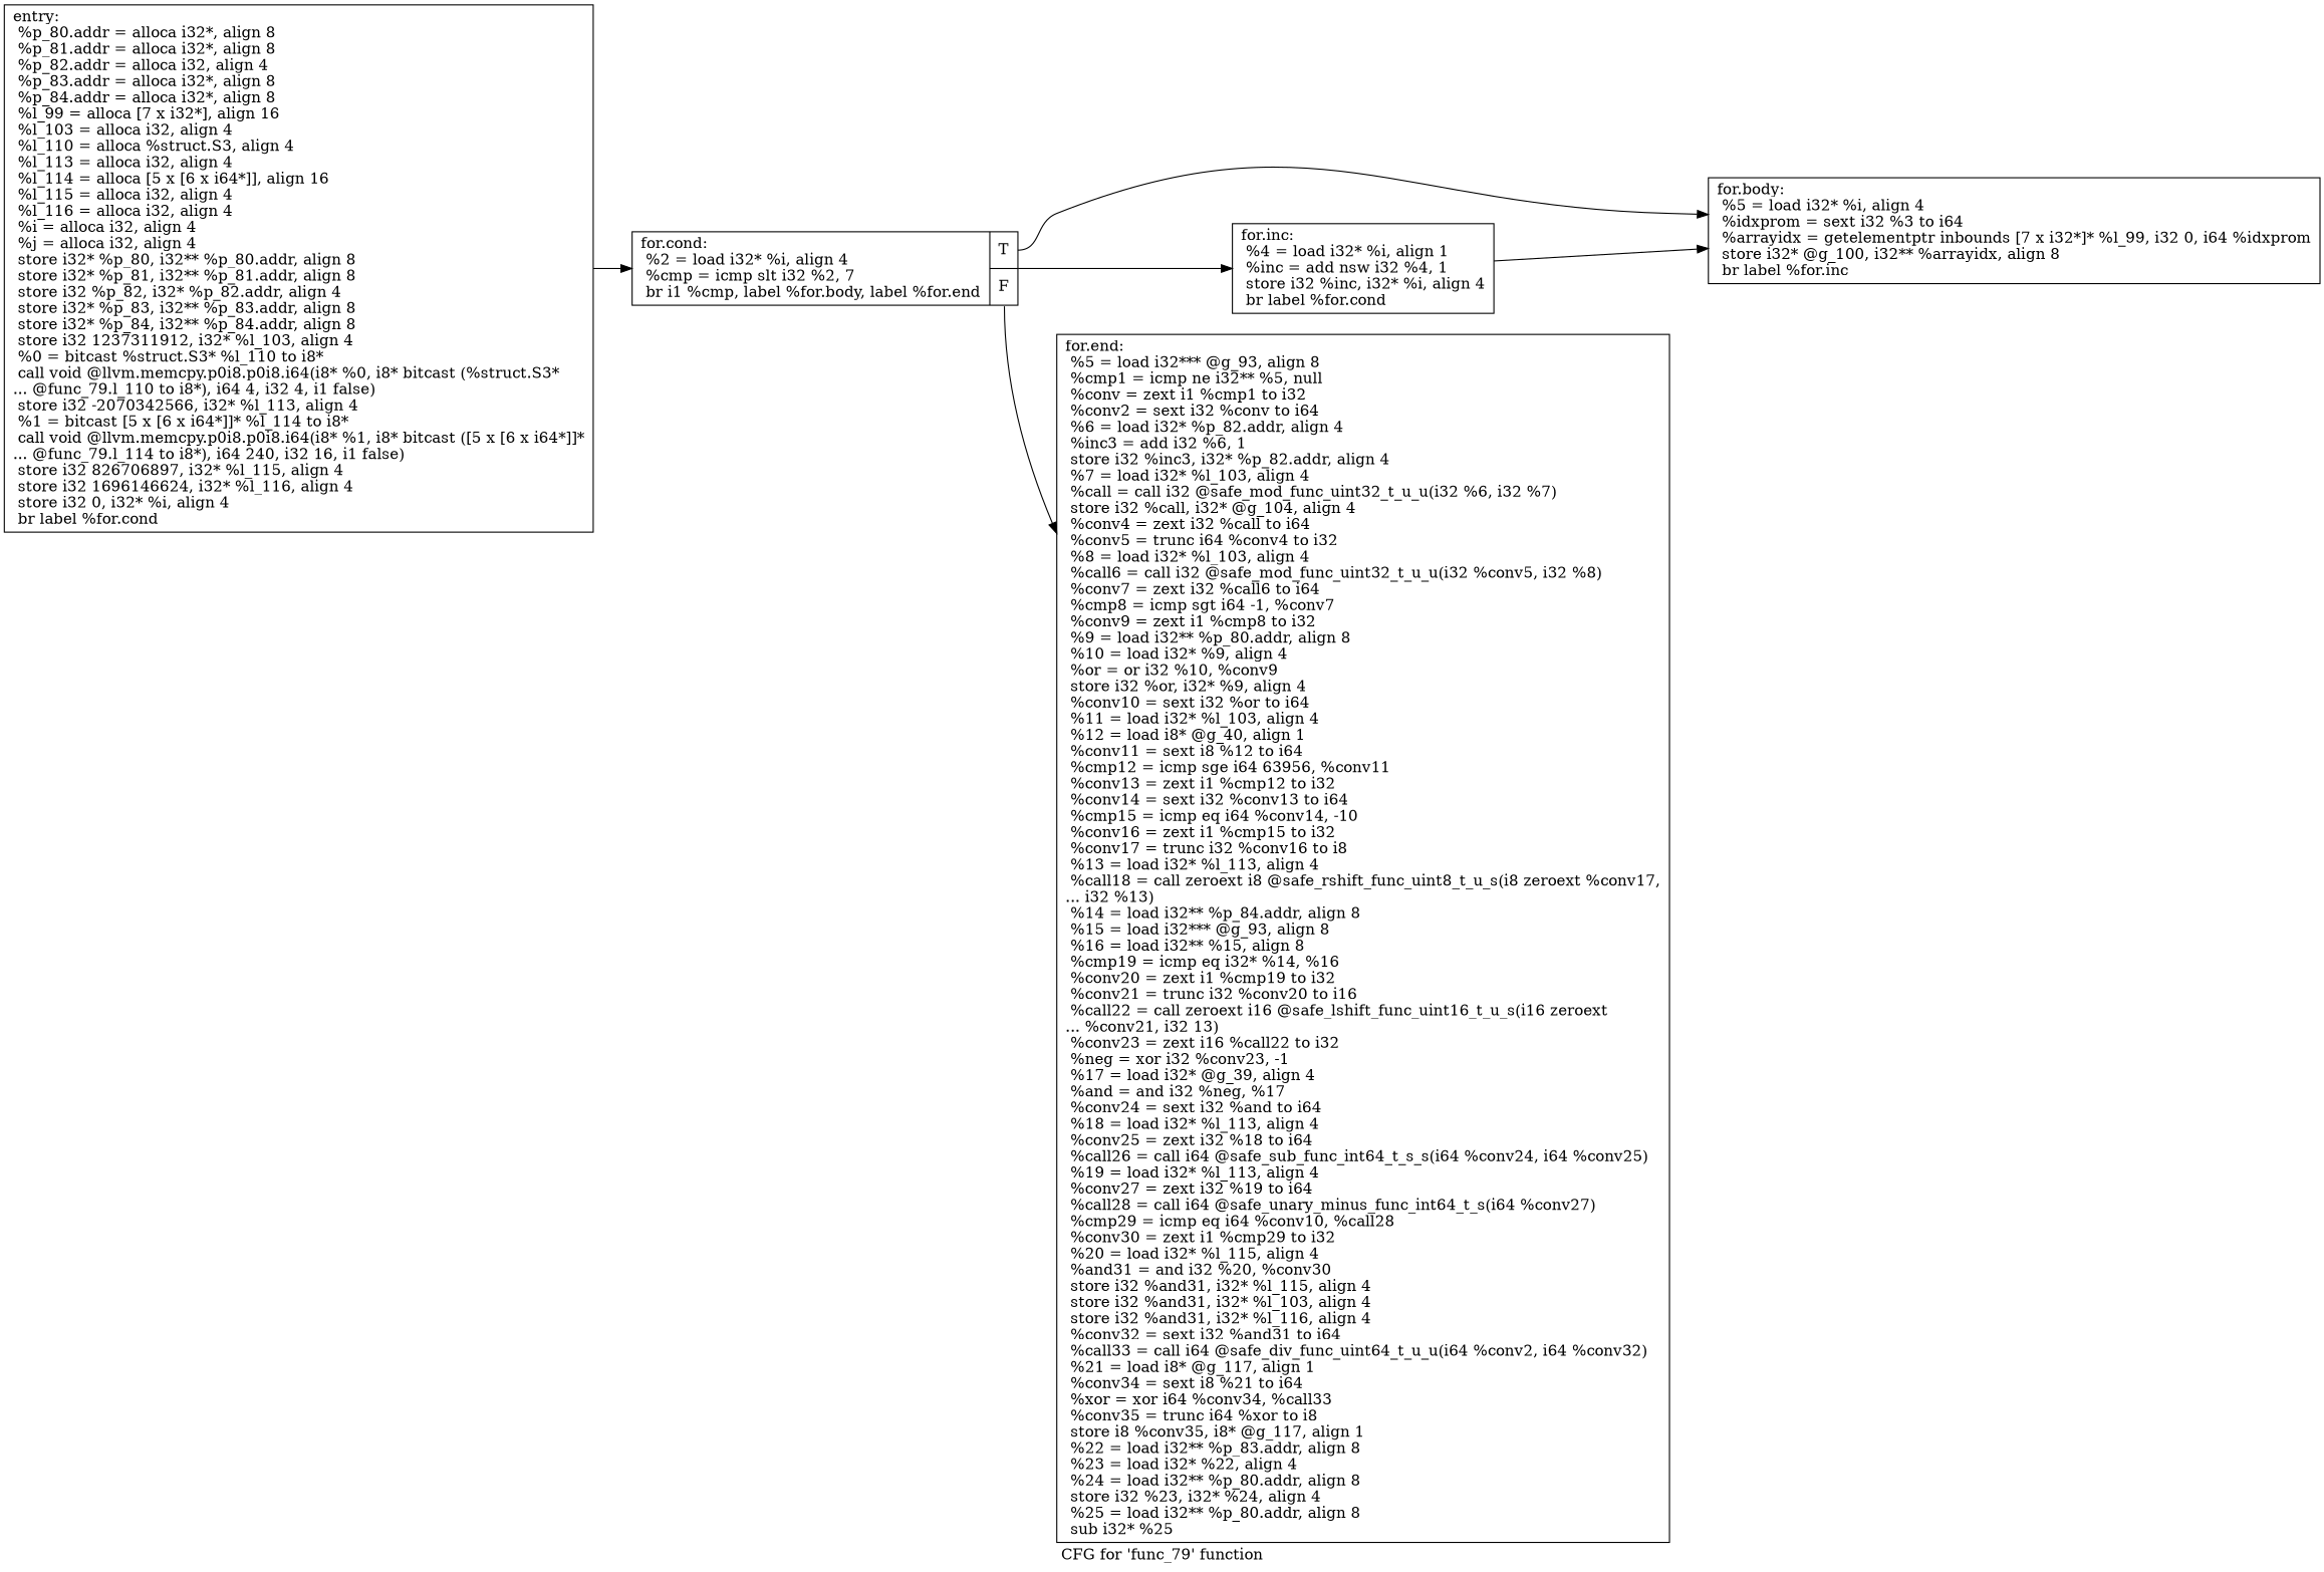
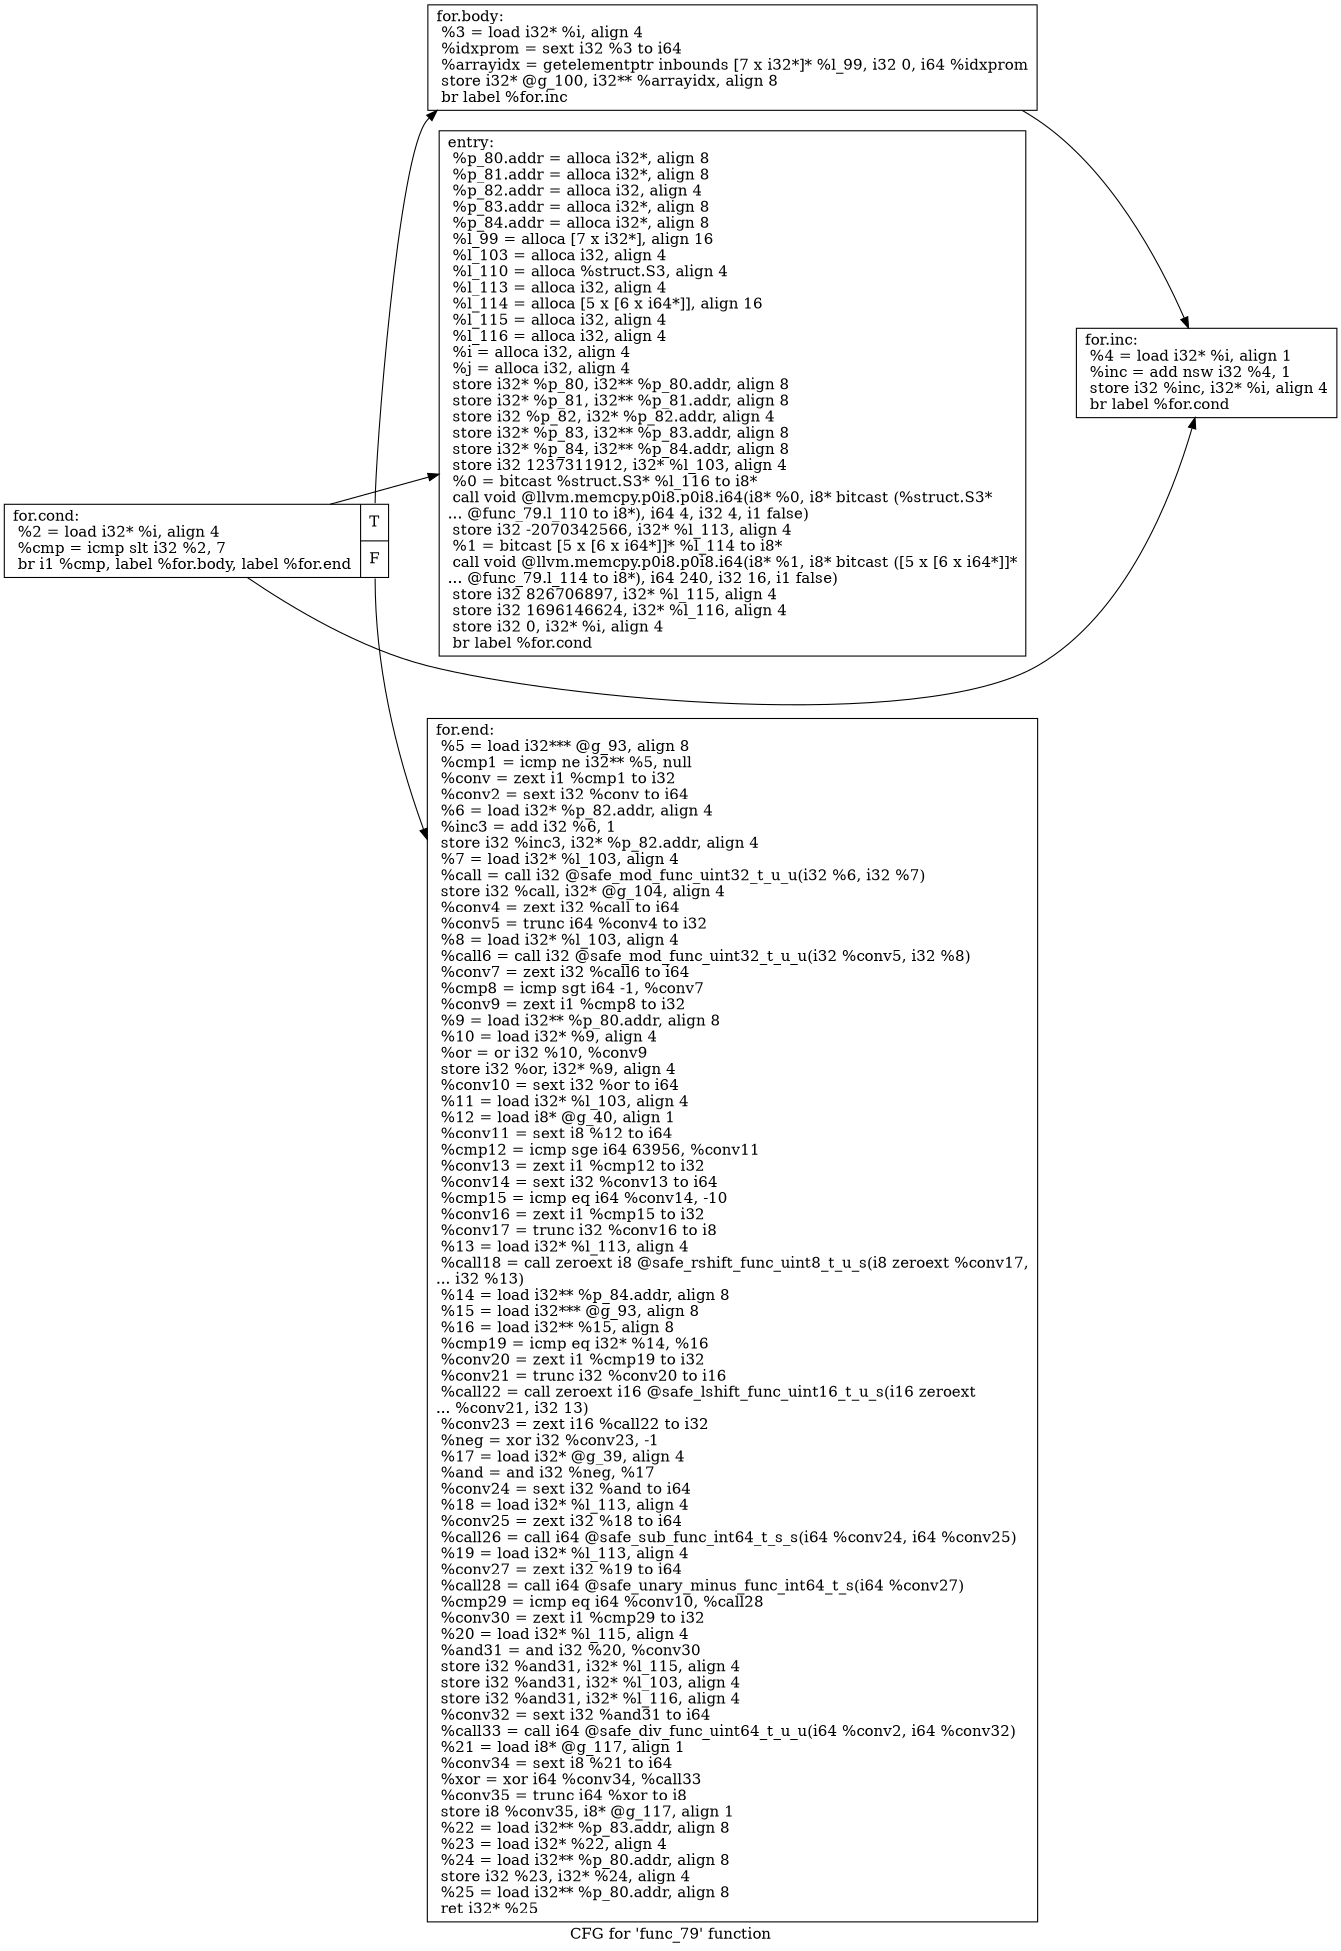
  digraph {
    label="CFG for 'func_79' function"
    rankdir=LR
    node [shape=record]
-   n1 [label="{entry:\l  %p_80.addr = alloca i32*, align 8\l  %p_81.addr = alloca i32*, align 8\l  %p_82.addr = alloca i32, align 4\l  %p_83.addr = alloca i32*, align 8\l  %p_84.addr = alloca i32*, align 8\l  %l_99 = alloca [7 x i32*], align 16\l  %l_103 = alloca i32, align 4\l  %l_110 = alloca %struct.S3, align 4\l  %l_113 = alloca i32, align 4\l  %l_114 = alloca [5 x [6 x i64*]], align 16\l  %l_115 = alloca i32, align 4\l  %l_116 = alloca i32, align 4\l  %i = alloca i32, align 4\l  %j = alloca i32, align 4\l  store i32* %p_80, i32** %p_80.addr, align 8\l  store i32* %p_81, i32** %p_81.addr, align 8\l  store i32 %p_82, i32* %p_82.addr, align 4\l  store i32* %p_83, i32** %p_83.addr, align 8\l  store i32* %p_84, i32** %p_84.addr, align 8\l  store i32 1237311912, i32* %l_103, align 4\l  %0 = bitcast %struct.S3* %l_110 to i8*\l  call void @llvm.memcpy.p0i8.p0i8.i64(i8* %0, i8* bitcast (%struct.S3*\l... @func_79.l_110 to i8*), i64 4, i32 4, i1 false)\l  store i32 -2070342566, i32* %l_113, align 4\l  %1 = bitcast [5 x [6 x i64*]]* %l_114 to i8*\l  call void @llvm.memcpy.p0i8.p0i8.i64(i8* %1, i8* bitcast ([5 x [6 x i64*]]*\l... @func_79.l_114 to i8*), i64 240, i32 16, i1 false)\l  store i32 826706897, i32* %l_115, align 4\l  store i32 1696146624, i32* %l_116, align 4\l  store i32 0, i32* %i, align 4\l  br label %for.cond\l}"]
+   n1 [label="{entry:\l  %p_80.addr = alloca i32*, align 8\l  %p_81.addr = alloca i32*, align 8\l  %p_82.addr = alloca i32, align 4\l  %p_83.addr = alloca i32*, align 8\l  %p_84.addr = alloca i32*, align 8\l  %l_99 = alloca [7 x i32*], align 16\l  %l_103 = alloca i32, align 4\l  %l_110 = alloca %struct.S3, align 4\l  %l_113 = alloca i32, align 4\l  %l_114 = alloca [5 x [6 x i64*]], align 16\l  %l_115 = alloca i32, align 4\l  %l_116 = alloca i32, align 4\l  %i = alloca i32, align 4\l  %j = alloca i32, align 4\l  store i32* %p_80, i32** %p_80.addr, align 8\l  store i32* %p_81, i32** %p_81.addr, align 8\l  store i32 %p_82, i32* %p_82.addr, align 4\l  store i32* %p_83, i32** %p_83.addr, align 8\l  store i32* %p_84, i32** %p_84.addr, align 8\l  store i32 1237311912, i32* %l_103, align 4\l  %0 = bitcast %struct.S3* %l_116 to i8*\l  call void @llvm.memcpy.p0i8.p0i8.i64(i8* %0, i8* bitcast (%struct.S3*\l... @func_79.l_110 to i8*), i64 4, i32 4, i1 false)\l  store i32 -2070342566, i32* %l_113, align 4\l  %1 = bitcast [5 x [6 x i64*]]* %l_114 to i8*\l  call void @llvm.memcpy.p0i8.p0i8.i64(i8* %1, i8* bitcast ([5 x [6 x i64*]]*\l... @func_79.l_114 to i8*), i64 240, i32 16, i1 false)\l  store i32 826706897, i32* %l_115, align 4\l  store i32 1696146624, i32* %l_116, align 4\l  store i32 0, i32* %i, align 4\l  br label %for.cond\l}"]
    n2 [label="{for.cond:                                         \l  %2 = load i32* %i, align 4\l  %cmp = icmp slt i32 %2, 7\l  br i1 %cmp, label %for.body, label %for.end\l|{<s0>T|<s1>F}}"]
-   n3 [label="{for.body:                                         \l  %5 = load i32* %i, align 4\l  %idxprom = sext i32 %3 to i64\l  %arrayidx = getelementptr inbounds [7 x i32*]* %l_99, i32 0, i64 %idxprom\l  store i32* @g_100, i32** %arrayidx, align 8\l  br label %for.inc\l}"]
-   n4 [label="{for.end:                                          \l  %5 = load i32*** @g_93, align 8\l  %cmp1 = icmp ne i32** %5, null\l  %conv = zext i1 %cmp1 to i32\l  %conv2 = sext i32 %conv to i64\l  %6 = load i32* %p_82.addr, align 4\l  %inc3 = add i32 %6, 1\l  store i32 %inc3, i32* %p_82.addr, align 4\l  %7 = load i32* %l_103, align 4\l  %call = call i32 @safe_mod_func_uint32_t_u_u(i32 %6, i32 %7)\l  store i32 %call, i32* @g_104, align 4\l  %conv4 = zext i32 %call to i64\l  %conv5 = trunc i64 %conv4 to i32\l  %8 = load i32* %l_103, align 4\l  %call6 = call i32 @safe_mod_func_uint32_t_u_u(i32 %conv5, i32 %8)\l  %conv7 = zext i32 %call6 to i64\l  %cmp8 = icmp sgt i64 -1, %conv7\l  %conv9 = zext i1 %cmp8 to i32\l  %9 = load i32** %p_80.addr, align 8\l  %10 = load i32* %9, align 4\l  %or = or i32 %10, %conv9\l  store i32 %or, i32* %9, align 4\l  %conv10 = sext i32 %or to i64\l  %11 = load i32* %l_103, align 4\l  %12 = load i8* @g_40, align 1\l  %conv11 = sext i8 %12 to i64\l  %cmp12 = icmp sge i64 63956, %conv11\l  %conv13 = zext i1 %cmp12 to i32\l  %conv14 = sext i32 %conv13 to i64\l  %cmp15 = icmp eq i64 %conv14, -10\l  %conv16 = zext i1 %cmp15 to i32\l  %conv17 = trunc i32 %conv16 to i8\l  %13 = load i32* %l_113, align 4\l  %call18 = call zeroext i8 @safe_rshift_func_uint8_t_u_s(i8 zeroext %conv17,\l... i32 %13)\l  %14 = load i32** %p_84.addr, align 8\l  %15 = load i32*** @g_93, align 8\l  %16 = load i32** %15, align 8\l  %cmp19 = icmp eq i32* %14, %16\l  %conv20 = zext i1 %cmp19 to i32\l  %conv21 = trunc i32 %conv20 to i16\l  %call22 = call zeroext i16 @safe_lshift_func_uint16_t_u_s(i16 zeroext\l... %conv21, i32 13)\l  %conv23 = zext i16 %call22 to i32\l  %neg = xor i32 %conv23, -1\l  %17 = load i32* @g_39, align 4\l  %and = and i32 %neg, %17\l  %conv24 = sext i32 %and to i64\l  %18 = load i32* %l_113, align 4\l  %conv25 = zext i32 %18 to i64\l  %call26 = call i64 @safe_sub_func_int64_t_s_s(i64 %conv24, i64 %conv25)\l  %19 = load i32* %l_113, align 4\l  %conv27 = zext i32 %19 to i64\l  %call28 = call i64 @safe_unary_minus_func_int64_t_s(i64 %conv27)\l  %cmp29 = icmp eq i64 %conv10, %call28\l  %conv30 = zext i1 %cmp29 to i32\l  %20 = load i32* %l_115, align 4\l  %and31 = and i32 %20, %conv30\l  store i32 %and31, i32* %l_115, align 4\l  store i32 %and31, i32* %l_103, align 4\l  store i32 %and31, i32* %l_116, align 4\l  %conv32 = sext i32 %and31 to i64\l  %call33 = call i64 @safe_div_func_uint64_t_u_u(i64 %conv2, i64 %conv32)\l  %21 = load i8* @g_117, align 1\l  %conv34 = sext i8 %21 to i64\l  %xor = xor i64 %conv34, %call33\l  %conv35 = trunc i64 %xor to i8\l  store i8 %conv35, i8* @g_117, align 1\l  %22 = load i32** %p_83.addr, align 8\l  %23 = load i32* %22, align 4\l  %24 = load i32** %p_80.addr, align 8\l  store i32 %23, i32* %24, align 4\l  %25 = load i32** %p_80.addr, align 8\l  sub i32* %25\l}"]
+   n3 [label="{for.body:                                         \l  %3 = load i32* %i, align 4\l  %idxprom = sext i32 %3 to i64\l  %arrayidx = getelementptr inbounds [7 x i32*]* %l_99, i32 0, i64 %idxprom\l  store i32* @g_100, i32** %arrayidx, align 8\l  br label %for.inc\l}"]
+   n4 [label="{for.end:                                          \l  %5 = load i32*** @g_93, align 8\l  %cmp1 = icmp ne i32** %5, null\l  %conv = zext i1 %cmp1 to i32\l  %conv2 = sext i32 %conv to i64\l  %6 = load i32* %p_82.addr, align 4\l  %inc3 = add i32 %6, 1\l  store i32 %inc3, i32* %p_82.addr, align 4\l  %7 = load i32* %l_103, align 4\l  %call = call i32 @safe_mod_func_uint32_t_u_u(i32 %6, i32 %7)\l  store i32 %call, i32* @g_104, align 4\l  %conv4 = zext i32 %call to i64\l  %conv5 = trunc i64 %conv4 to i32\l  %8 = load i32* %l_103, align 4\l  %call6 = call i32 @safe_mod_func_uint32_t_u_u(i32 %conv5, i32 %8)\l  %conv7 = zext i32 %call6 to i64\l  %cmp8 = icmp sgt i64 -1, %conv7\l  %conv9 = zext i1 %cmp8 to i32\l  %9 = load i32** %p_80.addr, align 8\l  %10 = load i32* %9, align 4\l  %or = or i32 %10, %conv9\l  store i32 %or, i32* %9, align 4\l  %conv10 = sext i32 %or to i64\l  %11 = load i32* %l_103, align 4\l  %12 = load i8* @g_40, align 1\l  %conv11 = sext i8 %12 to i64\l  %cmp12 = icmp sge i64 63956, %conv11\l  %conv13 = zext i1 %cmp12 to i32\l  %conv14 = sext i32 %conv13 to i64\l  %cmp15 = icmp eq i64 %conv14, -10\l  %conv16 = zext i1 %cmp15 to i32\l  %conv17 = trunc i32 %conv16 to i8\l  %13 = load i32* %l_113, align 4\l  %call18 = call zeroext i8 @safe_rshift_func_uint8_t_u_s(i8 zeroext %conv17,\l... i32 %13)\l  %14 = load i32** %p_84.addr, align 8\l  %15 = load i32*** @g_93, align 8\l  %16 = load i32** %15, align 8\l  %cmp19 = icmp eq i32* %14, %16\l  %conv20 = zext i1 %cmp19 to i32\l  %conv21 = trunc i32 %conv20 to i16\l  %call22 = call zeroext i16 @safe_lshift_func_uint16_t_u_s(i16 zeroext\l... %conv21, i32 13)\l  %conv23 = zext i16 %call22 to i32\l  %neg = xor i32 %conv23, -1\l  %17 = load i32* @g_39, align 4\l  %and = and i32 %neg, %17\l  %conv24 = sext i32 %and to i64\l  %18 = load i32* %l_113, align 4\l  %conv25 = zext i32 %18 to i64\l  %call26 = call i64 @safe_sub_func_int64_t_s_s(i64 %conv24, i64 %conv25)\l  %19 = load i32* %l_113, align 4\l  %conv27 = zext i32 %19 to i64\l  %call28 = call i64 @safe_unary_minus_func_int64_t_s(i64 %conv27)\l  %cmp29 = icmp eq i64 %conv10, %call28\l  %conv30 = zext i1 %cmp29 to i32\l  %20 = load i32* %l_115, align 4\l  %and31 = and i32 %20, %conv30\l  store i32 %and31, i32* %l_115, align 4\l  store i32 %and31, i32* %l_103, align 4\l  store i32 %and31, i32* %l_116, align 4\l  %conv32 = sext i32 %and31 to i64\l  %call33 = call i64 @safe_div_func_uint64_t_u_u(i64 %conv2, i64 %conv32)\l  %21 = load i8* @g_117, align 1\l  %conv34 = sext i8 %21 to i64\l  %xor = xor i64 %conv34, %call33\l  %conv35 = trunc i64 %xor to i8\l  store i8 %conv35, i8* @g_117, align 1\l  %22 = load i32** %p_83.addr, align 8\l  %23 = load i32* %22, align 4\l  %24 = load i32** %p_80.addr, align 8\l  store i32 %23, i32* %24, align 4\l  %25 = load i32** %p_80.addr, align 8\l  ret i32* %25\l}"]
    n5 [label="{for.inc:                                          \l  %4 = load i32* %i, align 1\l  %inc = add nsw i32 %4, 1\l  store i32 %inc, i32* %i, align 4\l  br label %for.cond\l}"]
-   n1 -> n2
+   n2 -> n1
    n2 -> n3 [tailport=s0]
    n2 -> n4 [tailport=s1]
    n2 -> n5
-   n5 -> n3
+   n3 -> n5
  }
